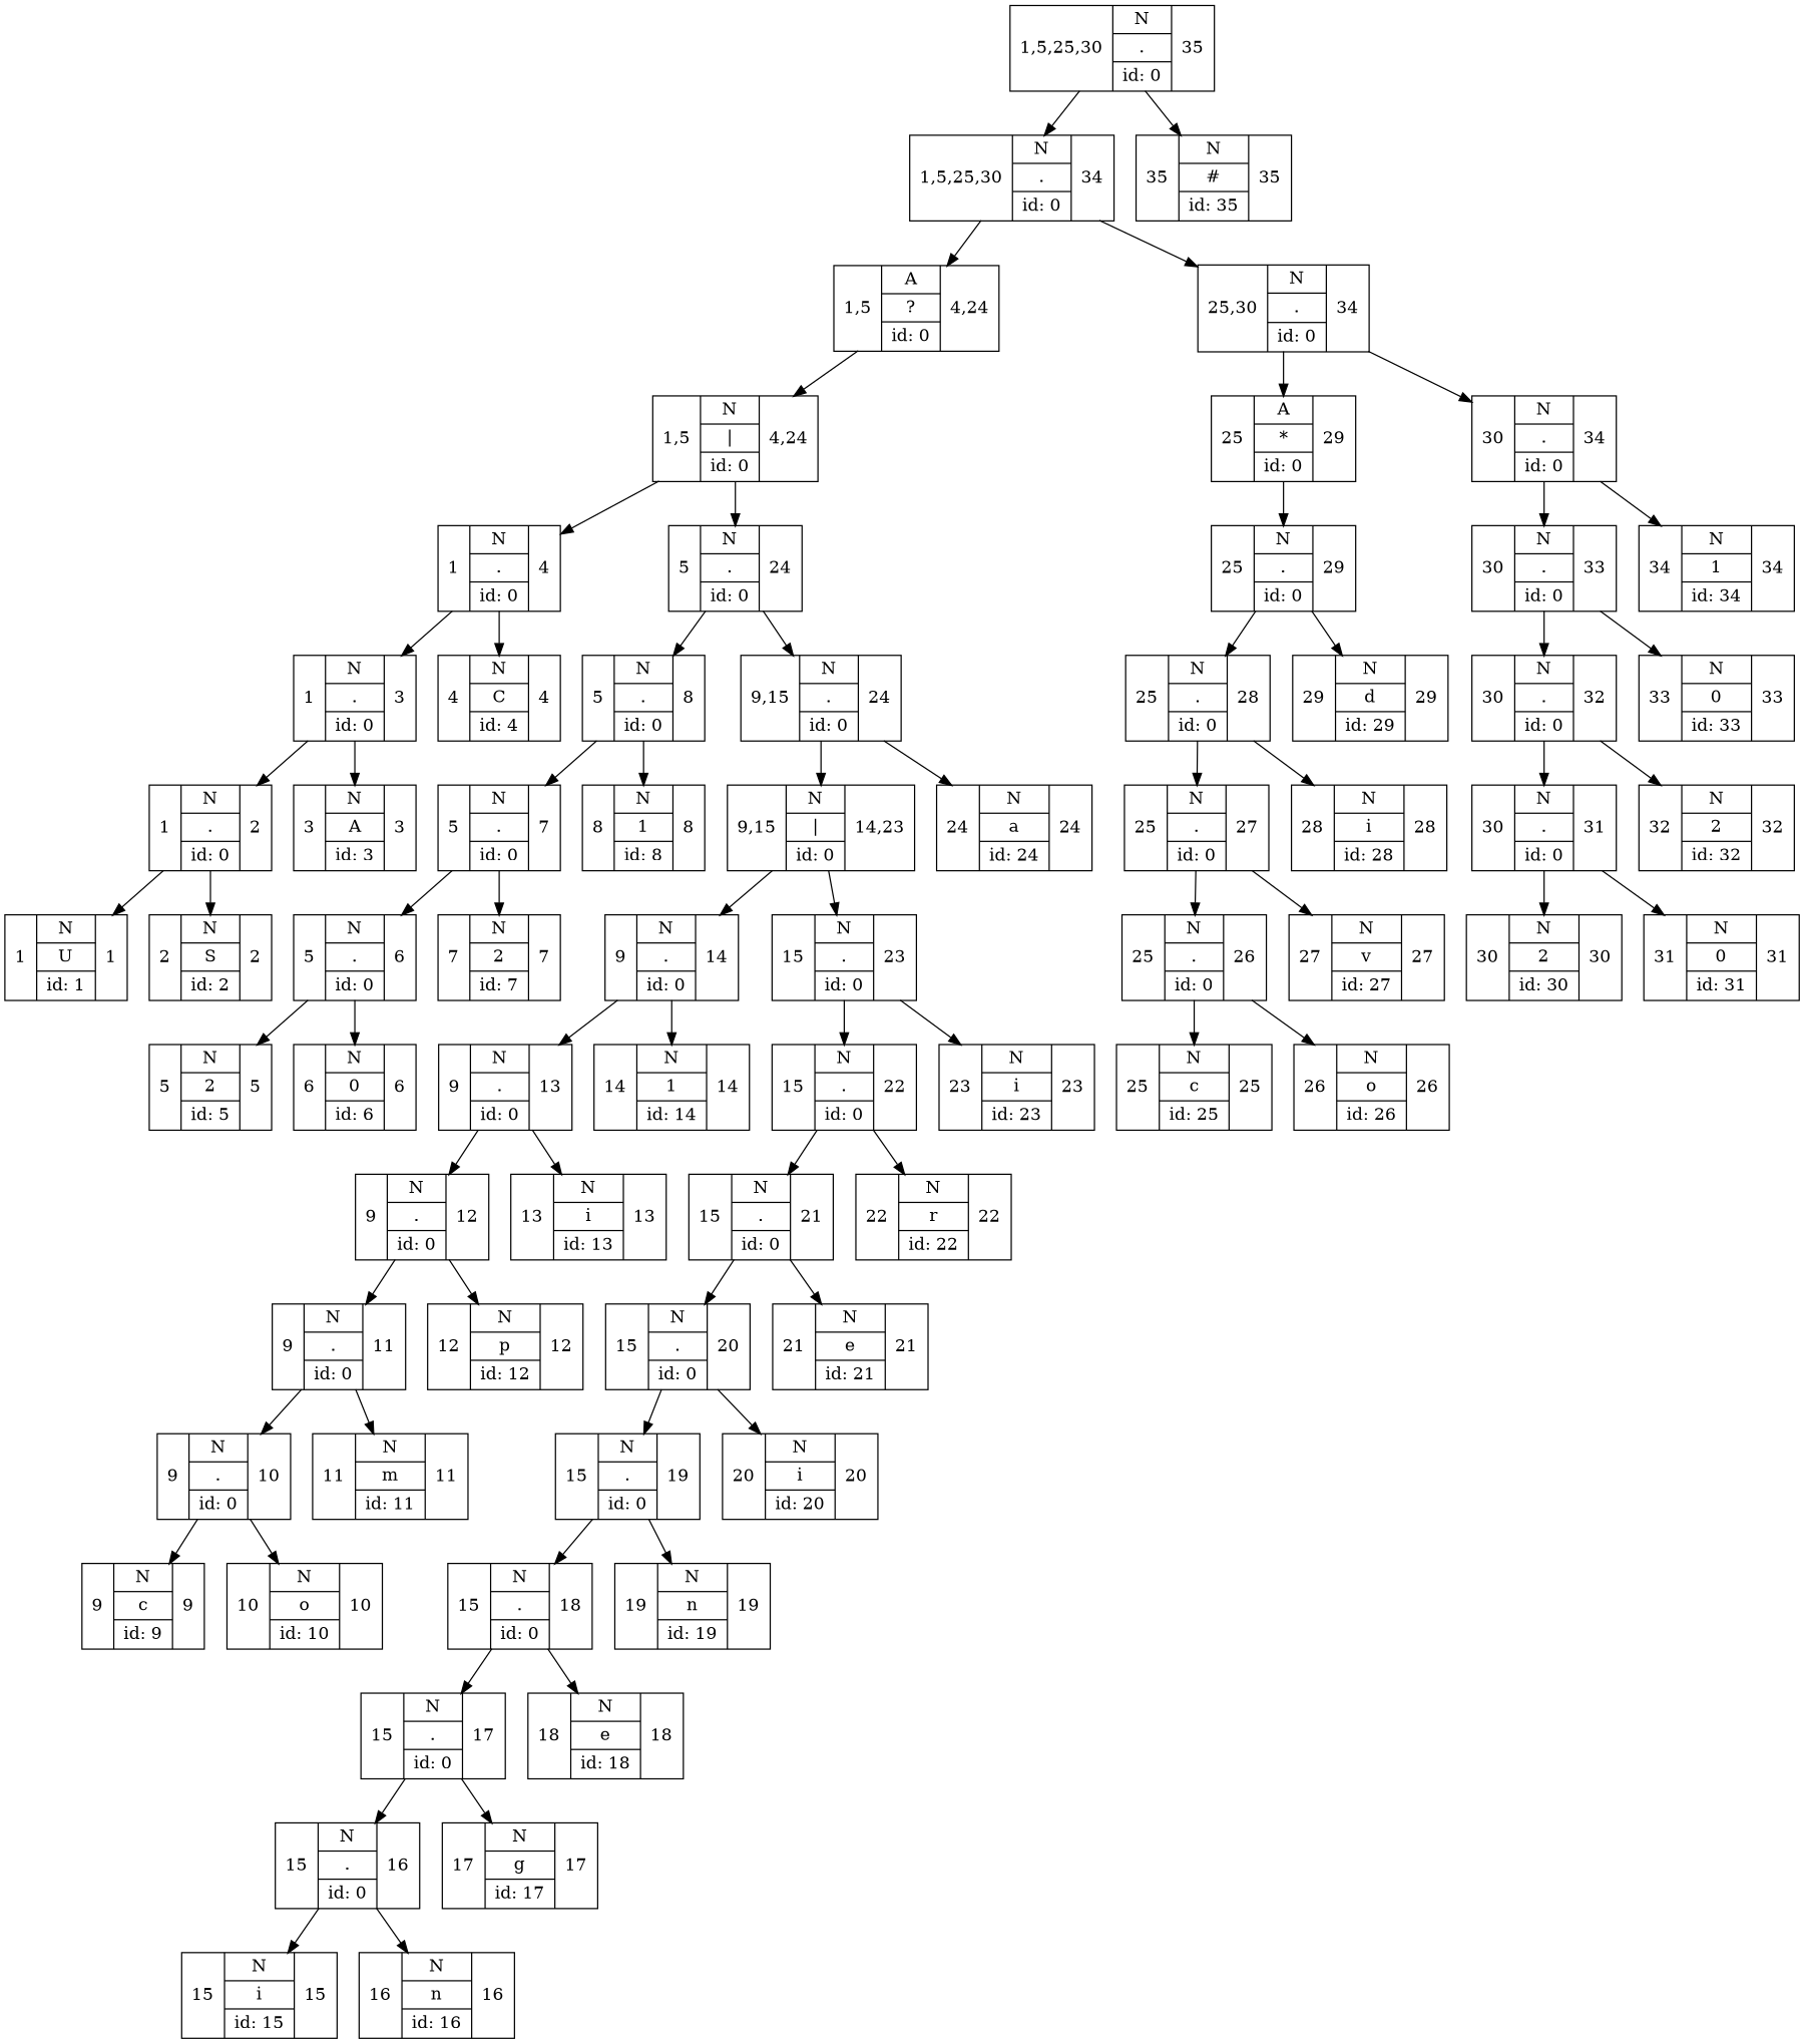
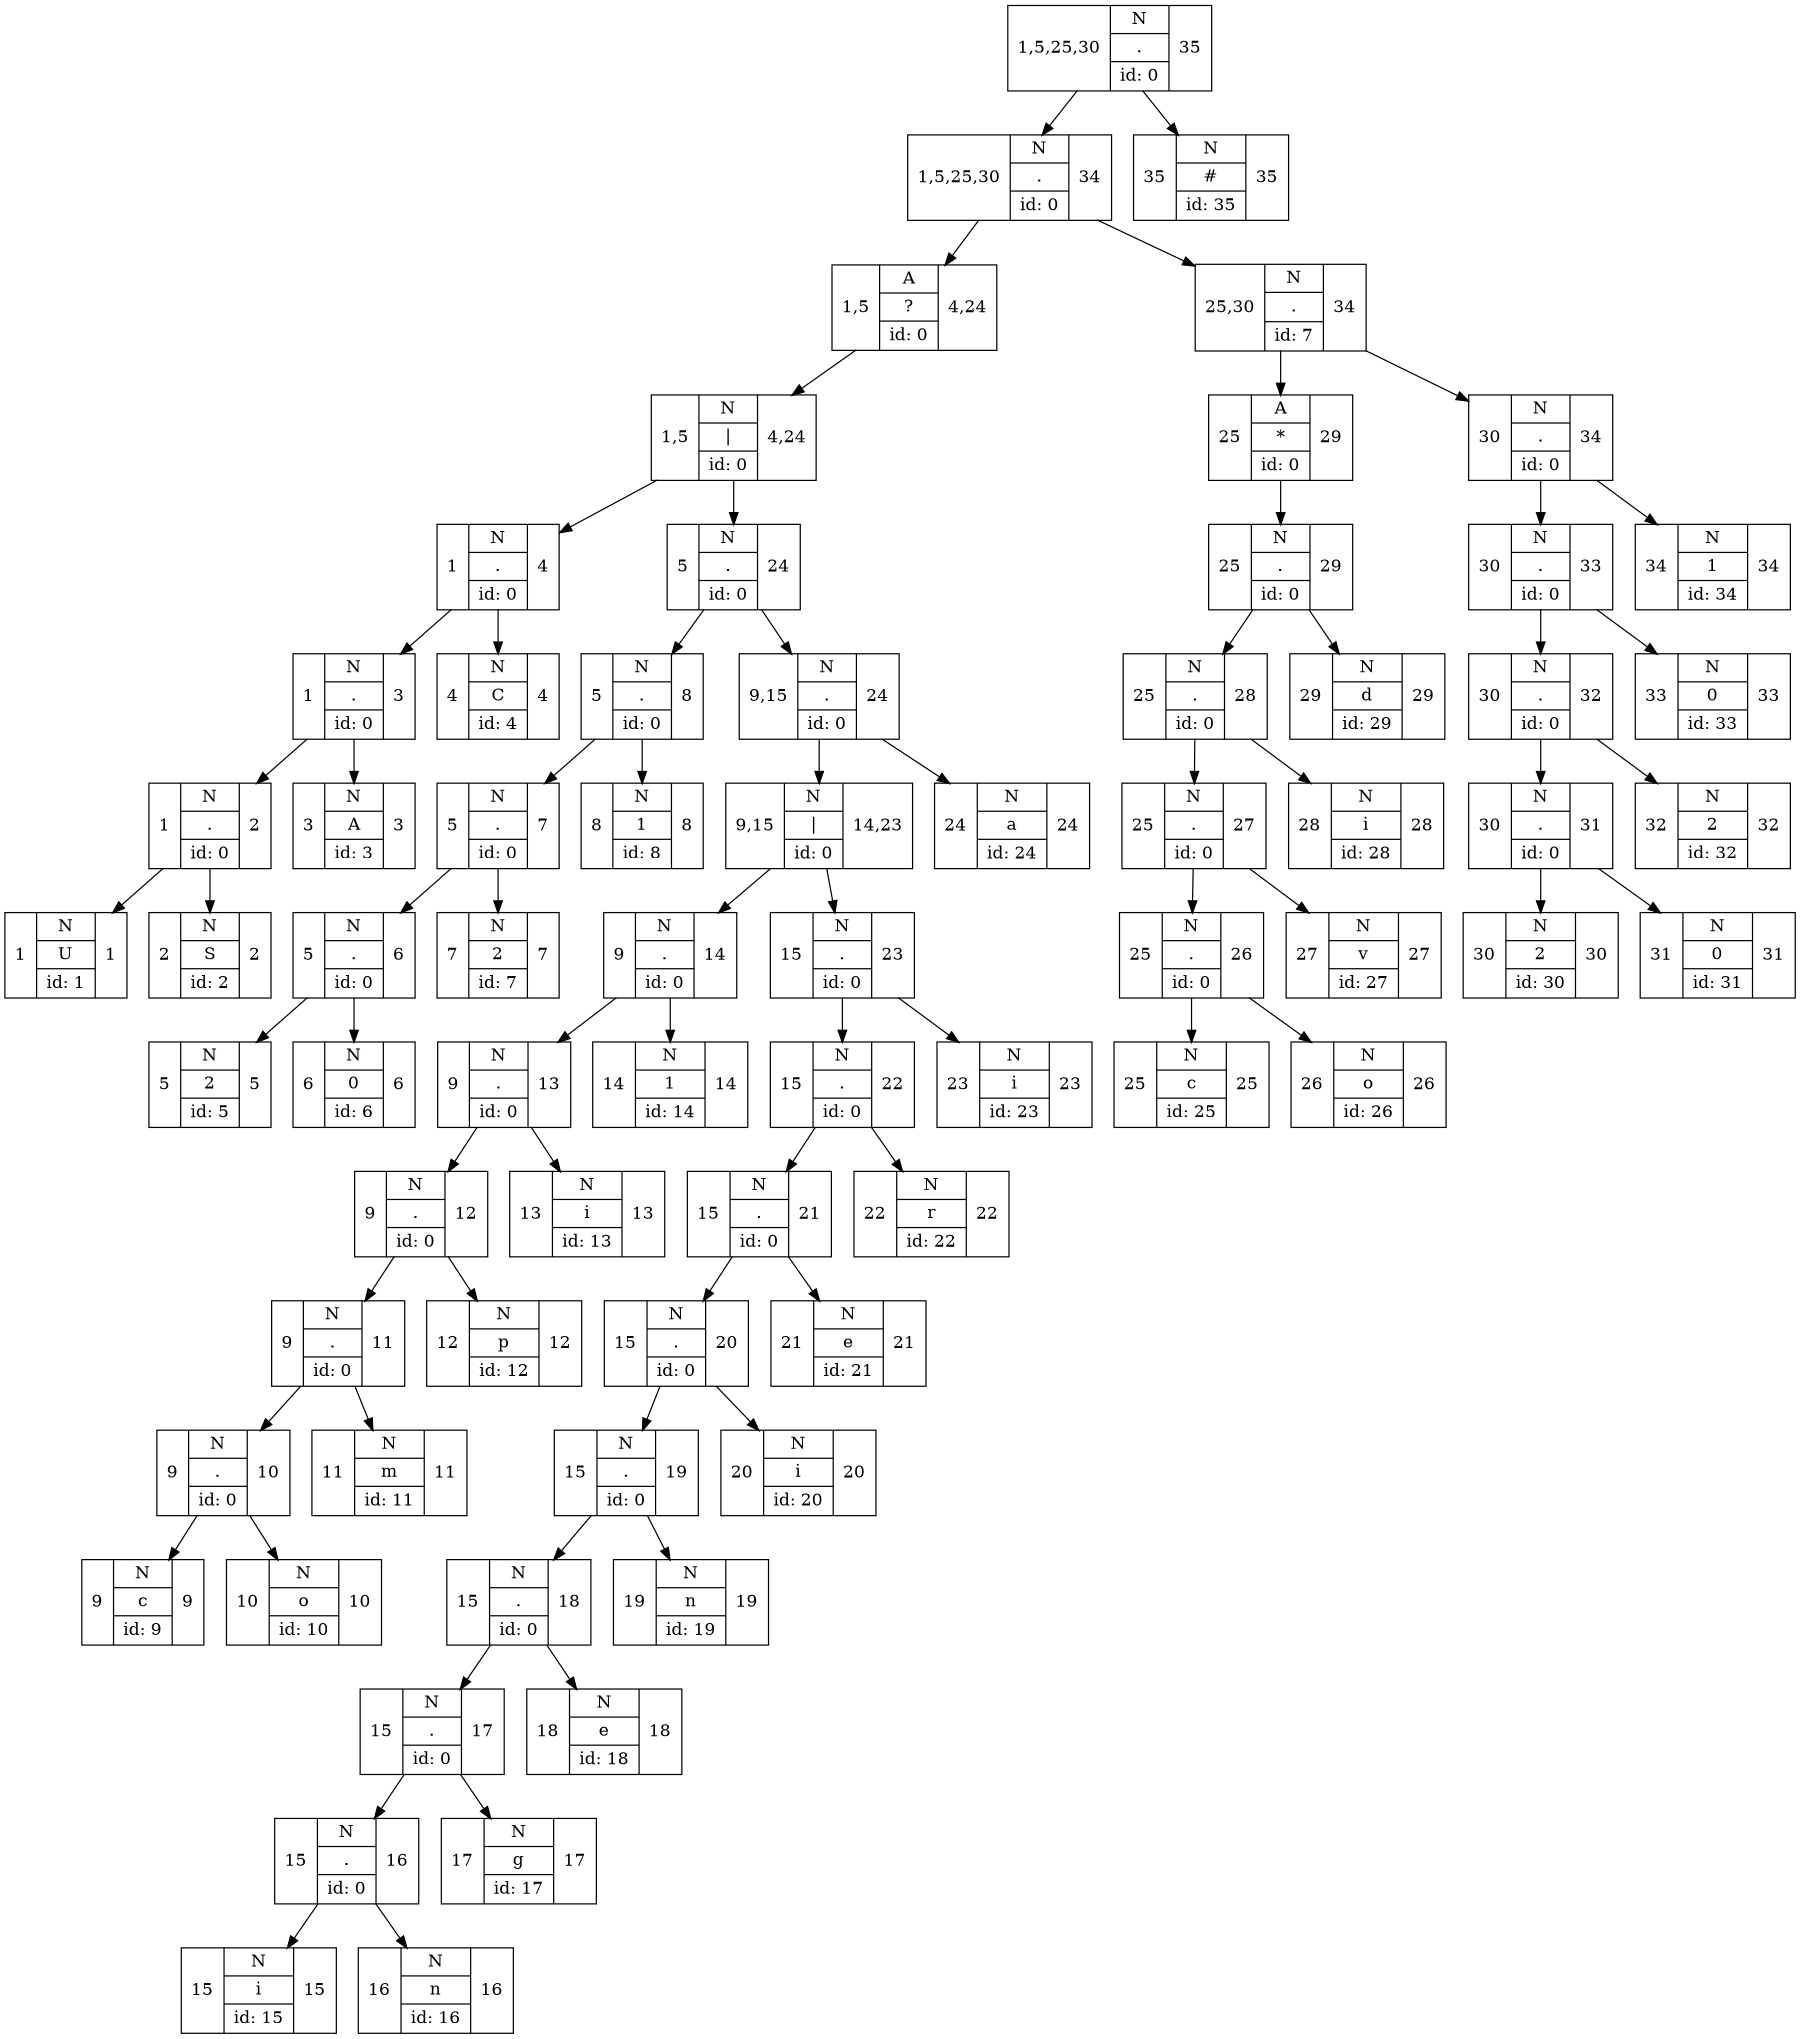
  digraph {
    concentrate=true
    rankdir=UD
    node [shape=record]
    n1 [label="1,5,25,30|{N|.|id: 0}|{35}"]
    n2 [label="1,5,25,30|{N|.|id: 0}|{34}"]
    n3 [label="35|{N|#|id: 35}|{35}"]
    n4 [label="1,5|{A|?|id: 0}|{4,24}"]
-   n5 [label="25,30|{N|.|id: 0}|{34}"]
+   n5 [label="25,30|{N|.|id: 7}|{34}"]
    n6 [label="1,5|{N|\||id: 0}|{4,24}"]
    n7 [label="1|{N|.|id: 0}|{4}"]
    n8 [label="5|{N|.|id: 0}|{24}"]
    n9 [label="1|{N|.|id: 0}|{3}"]
    n10 [label="4|{N|C|id: 4}|{4}"]
    n11 [label="1|{N|.|id: 0}|{2}"]
    n12 [label="3|{N|A|id: 3}|{3}"]
    n13 [label="1|{N|U|id: 1}|{1}"]
    n14 [label="2|{N|S|id: 2}|{2}"]
    n15 [label="5|{N|.|id: 0}|{8}"]
    n16 [label="9,15|{N|.|id: 0}|{24}"]
    n17 [label="5|{N|.|id: 0}|{7}"]
    n18 [label="8|{N|1|id: 8}|{8}"]
    n19 [label="5|{N|.|id: 0}|{6}"]
    n20 [label="7|{N|2|id: 7}|{7}"]
    n21 [label="5|{N|2|id: 5}|{5}"]
    n22 [label="6|{N|0|id: 6}|{6}"]
    n23 [label="9,15|{N|\||id: 0}|{14,23}"]
    n24 [label="24|{N|a|id: 24}|{24}"]
    n25 [label="9|{N|.|id: 0}|{14}"]
    n26 [label="15|{N|.|id: 0}|{23}"]
    n27 [label="9|{N|.|id: 0}|{13}"]
    n28 [label="14|{N|1|id: 14}|{14}"]
    n29 [label="9|{N|.|id: 0}|{12}"]
    n30 [label="13|{N|i|id: 13}|{13}"]
    n31 [label="9|{N|.|id: 0}|{11}"]
    n32 [label="12|{N|p|id: 12}|{12}"]
    n33 [label="9|{N|.|id: 0}|{10}"]
    n34 [label="11|{N|m|id: 11}|{11}"]
    n35 [label="9|{N|c|id: 9}|{9}"]
    n36 [label="10|{N|o|id: 10}|{10}"]
    n37 [label="15|{N|.|id: 0}|{22}"]
    n38 [label="23|{N|i|id: 23}|{23}"]
    n39 [label="15|{N|.|id: 0}|{21}"]
    n40 [label="22|{N|r|id: 22}|{22}"]
    n41 [label="15|{N|.|id: 0}|{20}"]
    n42 [label="21|{N|e|id: 21}|{21}"]
    n43 [label="15|{N|.|id: 0}|{19}"]
    n44 [label="20|{N|i|id: 20}|{20}"]
    n45 [label="15|{N|.|id: 0}|{18}"]
    n46 [label="19|{N|n|id: 19}|{19}"]
    n47 [label="15|{N|.|id: 0}|{17}"]
    n48 [label="18|{N|e|id: 18}|{18}"]
    n49 [label="15|{N|.|id: 0}|{16}"]
    n50 [label="17|{N|g|id: 17}|{17}"]
    n51 [label="15|{N|i|id: 15}|{15}"]
    n52 [label="16|{N|n|id: 16}|{16}"]
    n53 [label="25|{A|*|id: 0}|{29}"]
    n54 [label="30|{N|.|id: 0}|{34}"]
    n55 [label="25|{N|.|id: 0}|{29}"]
    n56 [label="25|{N|.|id: 0}|{28}"]
    n57 [label="29|{N|d|id: 29}|{29}"]
    n58 [label="25|{N|.|id: 0}|{27}"]
    n59 [label="28|{N|i|id: 28}|{28}"]
    n60 [label="25|{N|.|id: 0}|{26}"]
    n61 [label="27|{N|v|id: 27}|{27}"]
    n62 [label="25|{N|c|id: 25}|{25}"]
    n63 [label="26|{N|o|id: 26}|{26}"]
    n64 [label="30|{N|.|id: 0}|{33}"]
    n65 [label="34|{N|1|id: 34}|{34}"]
    n66 [label="30|{N|.|id: 0}|{32}"]
    n67 [label="33|{N|0|id: 33}|{33}"]
    n68 [label="30|{N|.|id: 0}|{31}"]
    n69 [label="32|{N|2|id: 32}|{32}"]
    n70 [label="30|{N|2|id: 30}|{30}"]
    n71 [label="31|{N|0|id: 31}|{31}"]
    n1 -> n2
    n1 -> n3
    n2 -> n4
    n2 -> n5
    n4 -> n6
    n5 -> n53
    n5 -> n54
    n6 -> n7
    n6 -> n8
    n7 -> n9
    n7 -> n10
    n8 -> n15
    n8 -> n16
    n9 -> n11
    n9 -> n12
    n11 -> n13
    n11 -> n14
    n15 -> n17
    n15 -> n18
    n16 -> n23
    n16 -> n24
    n17 -> n19
    n17 -> n20
    n19 -> n21
    n19 -> n22
    n23 -> n25
    n23 -> n26
    n25 -> n27
    n25 -> n28
    n26 -> n37
    n26 -> n38
    n27 -> n29
    n27 -> n30
    n29 -> n31
    n29 -> n32
    n31 -> n33
    n31 -> n34
    n33 -> n35
    n33 -> n36
    n37 -> n39
    n37 -> n40
    n39 -> n41
    n39 -> n42
    n41 -> n43
    n41 -> n44
    n43 -> n45
    n43 -> n46
    n45 -> n47
    n45 -> n48
    n47 -> n49
    n47 -> n50
    n49 -> n51
    n49 -> n52
    n53 -> n55
    n54 -> n64
    n54 -> n65
    n55 -> n56
    n55 -> n57
    n56 -> n58
    n56 -> n59
    n58 -> n60
    n58 -> n61
    n60 -> n62
    n60 -> n63
    n64 -> n66
    n64 -> n67
    n66 -> n68
    n66 -> n69
    n68 -> n70
    n68 -> n71
  }
